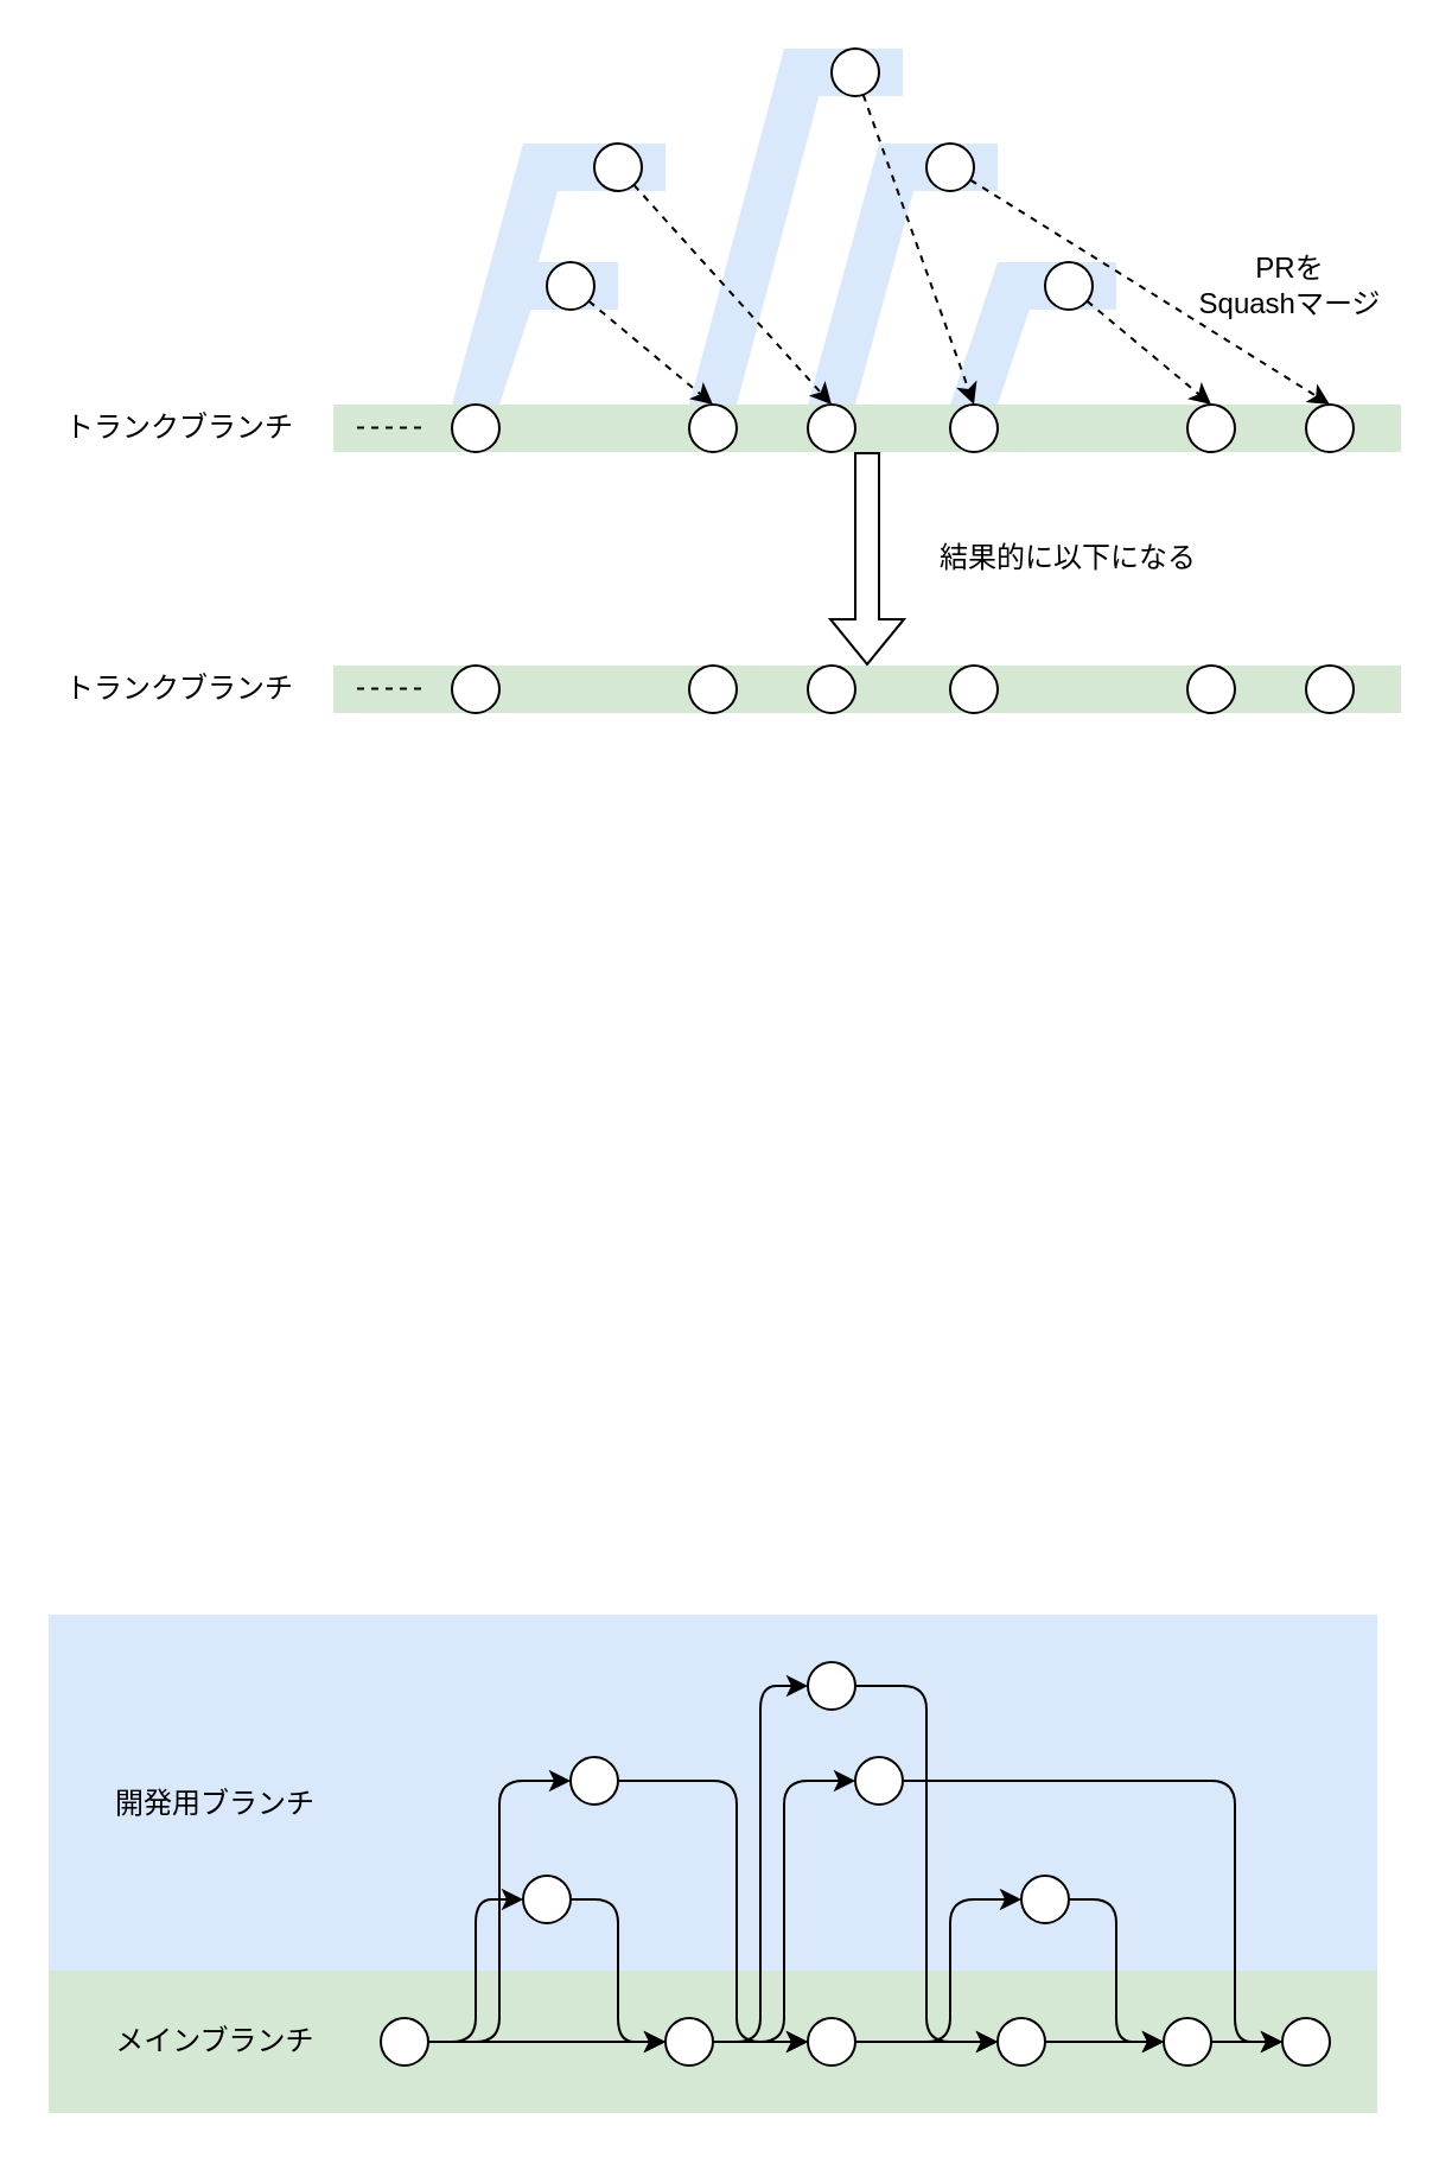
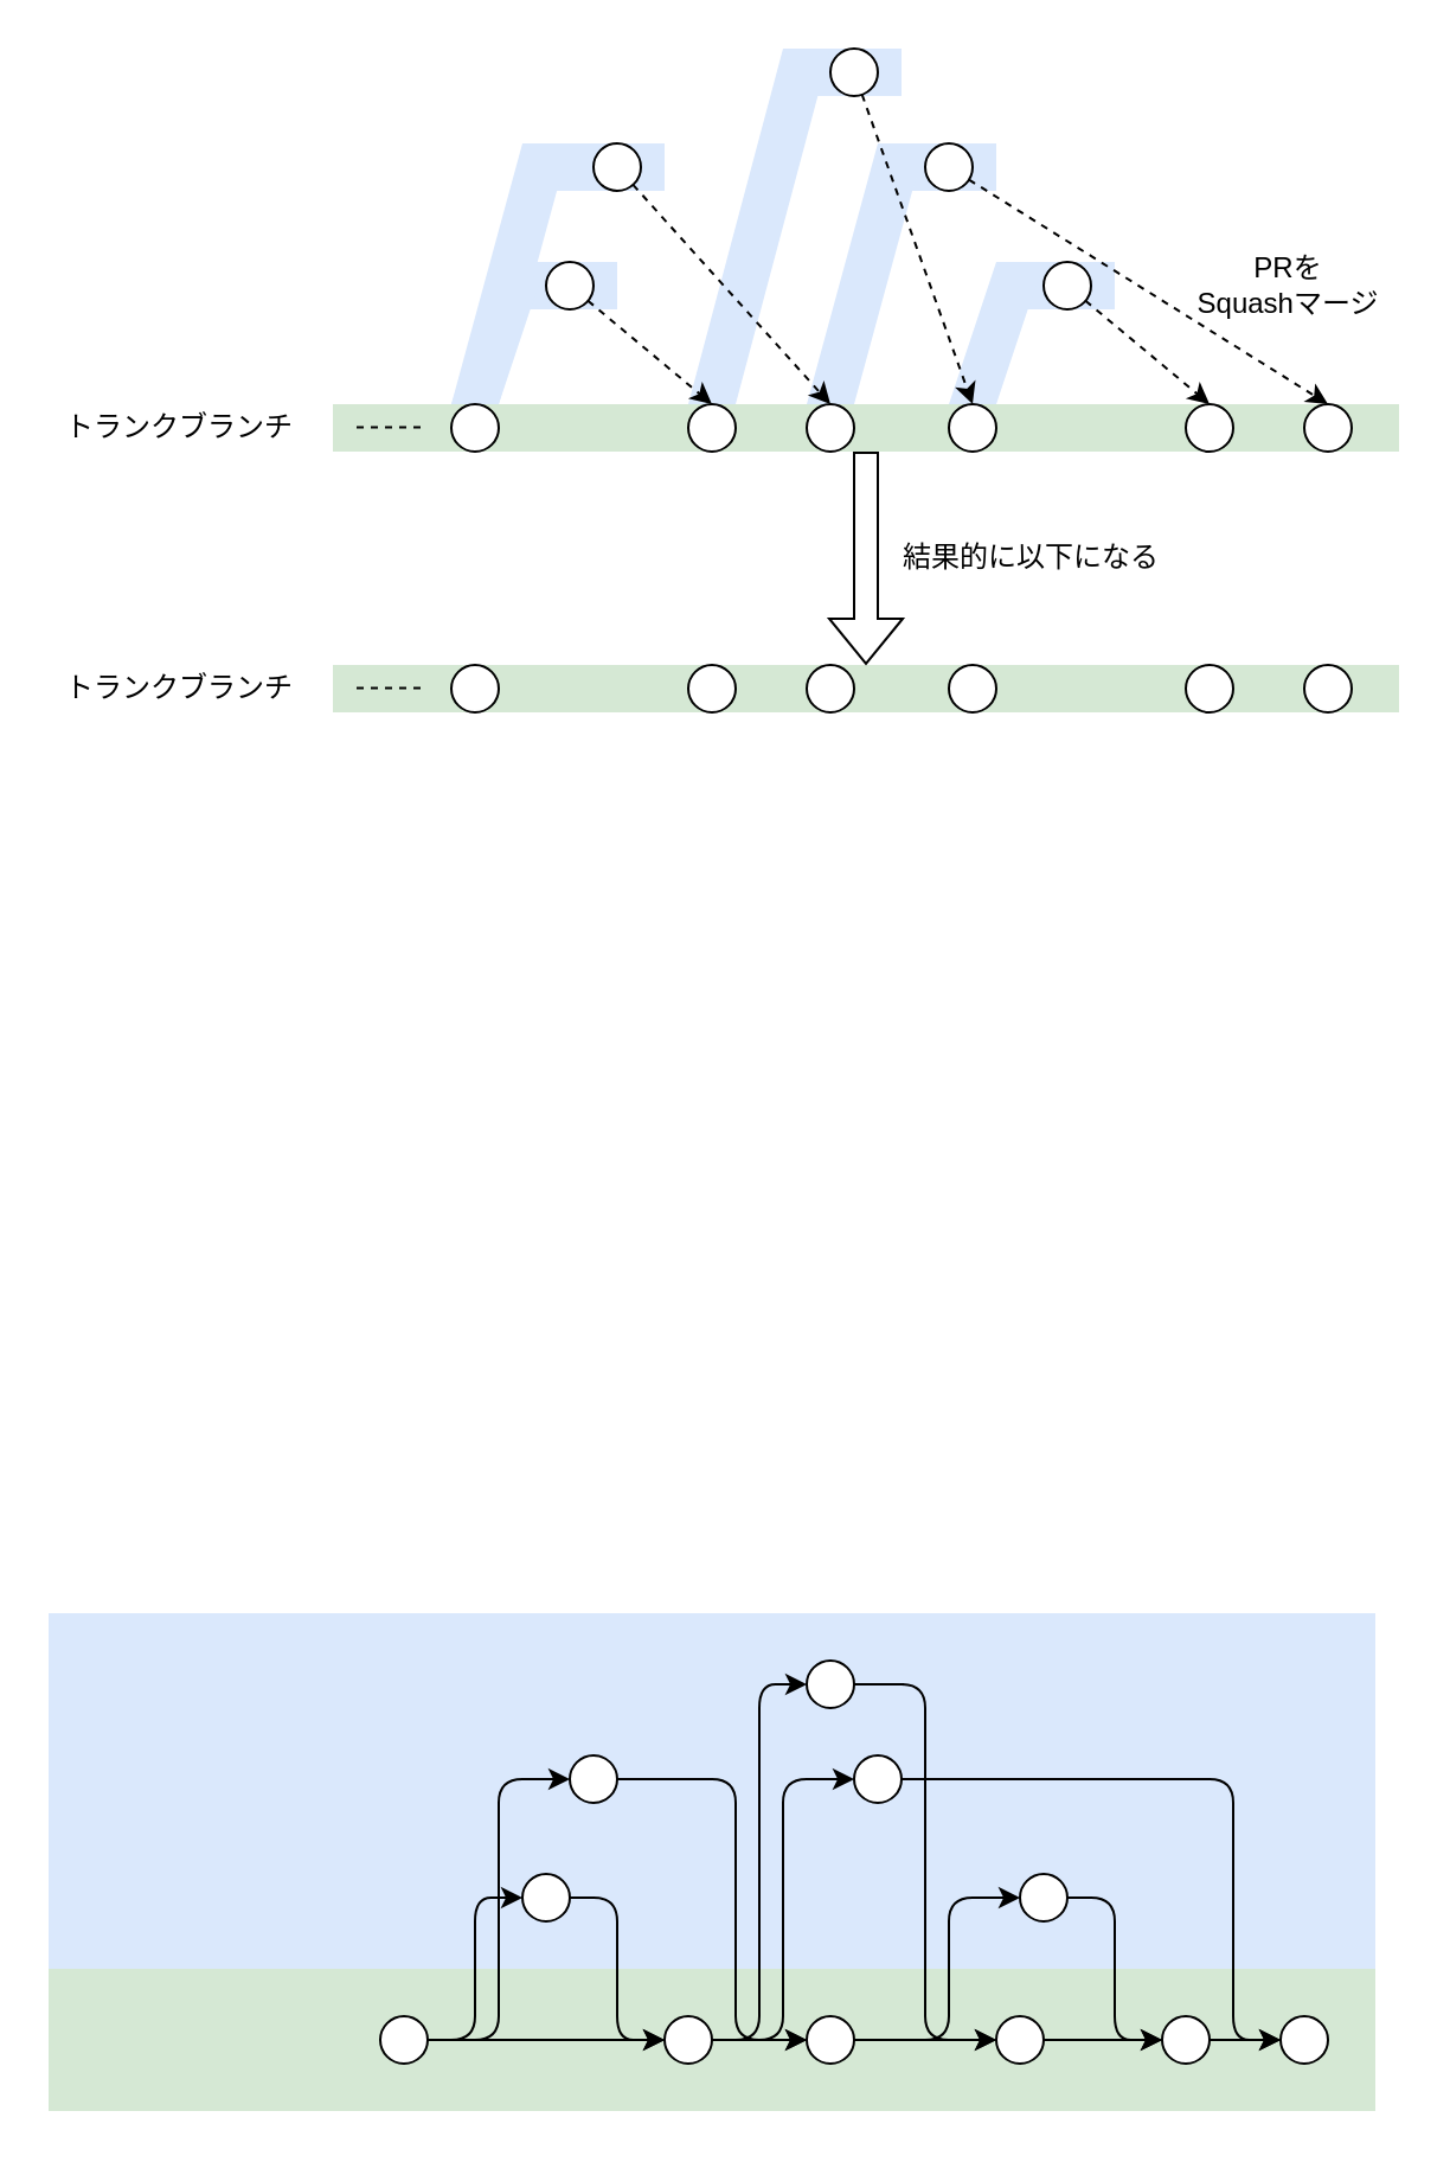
  <mxCell id="0" />
  <mxCell id="1" parent="0" />
  <mxCell id="2" value="" style="rounded=0;whiteSpace=wrap;html=1;fillColor=#d5e8d4;strokeColor=none;" parent="1" vertex="1"><mxGeometry x="140" y="170" width="450" height="20" as="geometry" /></mxCell>
  <mxCell id="3" value="" style="group" vertex="1" connectable="0" parent="1"><mxGeometry x="400" y="110" width="70" height="60" as="geometry" /></mxCell>
  <mxCell id="4" value="" style="rounded=0;whiteSpace=wrap;html=1;fillColor=#dae8fc;strokeColor=none;" vertex="1" parent="3"><mxGeometry x="20" width="50" height="20" as="geometry" /></mxCell>
  <mxCell id="5" value="" style="shape=parallelogram;perimeter=parallelogramPerimeter;whiteSpace=wrap;html=1;fixedSize=1;fillColor=#dae8fc;strokeColor=none;" vertex="1" parent="3"><mxGeometry width="40" height="60" as="geometry" /></mxCell>
  <mxCell id="6" value="" style="group" vertex="1" connectable="0" parent="1"><mxGeometry x="340" y="60" width="80" height="110" as="geometry" /></mxCell>
  <mxCell id="7" value="" style="rounded=0;whiteSpace=wrap;html=1;fillColor=#dae8fc;strokeColor=none;" vertex="1" parent="6"><mxGeometry x="30" width="50" height="20" as="geometry" /></mxCell>
  <mxCell id="8" value="" style="shape=parallelogram;perimeter=parallelogramPerimeter;whiteSpace=wrap;html=1;fixedSize=1;fillColor=#dae8fc;strokeColor=none;size=30;" vertex="1" parent="6"><mxGeometry width="50" height="110" as="geometry" /></mxCell>
  <mxCell id="9" value="" style="group" vertex="1" connectable="0" parent="1"><mxGeometry x="290" y="20" width="90" height="150" as="geometry" /></mxCell>
  <mxCell id="10" value="" style="rounded=0;whiteSpace=wrap;html=1;fillColor=#dae8fc;strokeColor=none;" vertex="1" parent="9"><mxGeometry x="40" width="50" height="20" as="geometry" /></mxCell>
  <mxCell id="11" value="" style="shape=parallelogram;perimeter=parallelogramPerimeter;whiteSpace=wrap;html=1;fixedSize=1;fillColor=#dae8fc;strokeColor=none;size=40;" vertex="1" parent="9"><mxGeometry width="60" height="150" as="geometry" /></mxCell>
  <mxCell id="12" value="" style="group" vertex="1" connectable="0" parent="1"><mxGeometry x="190" y="110" width="70" height="60" as="geometry" /></mxCell>
  <mxCell id="13" value="" style="rounded=0;whiteSpace=wrap;html=1;fillColor=#dae8fc;strokeColor=none;" parent="12" vertex="1"><mxGeometry x="20" width="50" height="20" as="geometry" /></mxCell>
  <mxCell id="14" value="" style="shape=parallelogram;perimeter=parallelogramPerimeter;whiteSpace=wrap;html=1;fixedSize=1;fillColor=#dae8fc;strokeColor=none;" vertex="1" parent="12"><mxGeometry width="40" height="60" as="geometry" /></mxCell>
  <mxCell id="15" value="" style="group" vertex="1" connectable="0" parent="1"><mxGeometry x="190" y="60" width="90" height="110" as="geometry" /></mxCell>
  <mxCell id="16" value="" style="rounded=0;whiteSpace=wrap;html=1;fillColor=#dae8fc;strokeColor=none;" vertex="1" parent="15"><mxGeometry x="40" width="50" height="20" as="geometry" /></mxCell>
  <mxCell id="17" value="" style="shape=parallelogram;perimeter=parallelogramPerimeter;whiteSpace=wrap;html=1;fixedSize=1;fillColor=#dae8fc;strokeColor=none;size=30;" vertex="1" parent="15"><mxGeometry width="50" height="110" as="geometry" /></mxCell>
  <mxCell id="18" value="" style="ellipse;whiteSpace=wrap;html=1;aspect=fixed;" parent="1" vertex="1"><mxGeometry x="190" y="170" width="20" height="20" as="geometry" /></mxCell>
  <mxCell id="19" style="rounded=0;orthogonalLoop=1;jettySize=auto;html=1;entryX=0.5;entryY=0;entryDx=0;entryDy=0;dashed=1;" parent="1" source="20" target="21" edge="1"><mxGeometry relative="1" as="geometry" /></mxCell>
  <mxCell id="20" value="" style="ellipse;whiteSpace=wrap;html=1;aspect=fixed;" parent="1" vertex="1"><mxGeometry x="230" y="110" width="20" height="20" as="geometry" /></mxCell>
  <mxCell id="21" value="" style="ellipse;whiteSpace=wrap;html=1;aspect=fixed;" parent="1" vertex="1"><mxGeometry x="290" y="170" width="20" height="20" as="geometry" /></mxCell>
  <mxCell id="22" value="" style="ellipse;whiteSpace=wrap;html=1;aspect=fixed;" parent="1" vertex="1"><mxGeometry x="400" y="170" width="20" height="20" as="geometry" /></mxCell>
  <mxCell id="23" value="" style="ellipse;whiteSpace=wrap;html=1;aspect=fixed;" parent="1" vertex="1"><mxGeometry x="500" y="170" width="20" height="20" as="geometry" /></mxCell>
  <mxCell id="24" style="rounded=1;orthogonalLoop=1;jettySize=auto;html=1;entryX=0.5;entryY=0;entryDx=0;entryDy=0;dashed=1;" parent="1" source="25" target="29" edge="1"><mxGeometry relative="1" as="geometry" /></mxCell>
  <mxCell id="25" value="" style="ellipse;whiteSpace=wrap;html=1;aspect=fixed;" parent="1" vertex="1"><mxGeometry x="250" y="60" width="20" height="20" as="geometry" /></mxCell>
  <mxCell id="26" value="" style="ellipse;whiteSpace=wrap;html=1;aspect=fixed;" parent="1" vertex="1"><mxGeometry x="350" y="20" width="20" height="20" as="geometry" /></mxCell>
  <mxCell id="27" style="rounded=1;orthogonalLoop=1;jettySize=auto;html=1;entryX=0.5;entryY=0;entryDx=0;entryDy=0;dashed=1;" parent="1" source="28" target="23" edge="1"><mxGeometry relative="1" as="geometry" /></mxCell>
  <mxCell id="28" value="" style="ellipse;whiteSpace=wrap;html=1;aspect=fixed;" parent="1" vertex="1"><mxGeometry x="440" y="110" width="20" height="20" as="geometry" /></mxCell>
  <mxCell id="29" value="" style="ellipse;whiteSpace=wrap;html=1;aspect=fixed;" parent="1" vertex="1"><mxGeometry x="340" y="170" width="20" height="20" as="geometry" /></mxCell>
  <mxCell id="30" style="rounded=1;orthogonalLoop=1;jettySize=auto;html=1;entryX=0.5;entryY=0;entryDx=0;entryDy=0;dashed=1;" parent="1" source="31" target="32" edge="1"><mxGeometry relative="1" as="geometry" /></mxCell>
  <mxCell id="31" value="" style="ellipse;whiteSpace=wrap;html=1;aspect=fixed;" parent="1" vertex="1"><mxGeometry x="390" y="60" width="20" height="20" as="geometry" /></mxCell>
  <mxCell id="32" value="" style="ellipse;whiteSpace=wrap;html=1;aspect=fixed;" parent="1" vertex="1"><mxGeometry x="550" y="170" width="20" height="20" as="geometry" /></mxCell>
  <mxCell id="33" value="" style="rounded=0;whiteSpace=wrap;html=1;fillColor=#dae8fc;strokeColor=none;" parent="1" vertex="1"><mxGeometry y="680" width="560" height="150" as="geometry" x="20" /></mxCell>
  <mxCell id="34" value="" style="rounded=0;whiteSpace=wrap;html=1;fillColor=#d5e8d4;strokeColor=none;" parent="1" vertex="1"><mxGeometry y="830" width="560" height="60" as="geometry" x="20" /></mxCell>
  <mxCell id="35" style="edgeStyle=orthogonalEdgeStyle;rounded=0;orthogonalLoop=1;jettySize=auto;html=1;entryX=0;entryY=0.5;entryDx=0;entryDy=0;" parent="1" source="38" target="44" edge="1"><mxGeometry relative="1" as="geometry" /></mxCell>
  <mxCell id="36" style="edgeStyle=orthogonalEdgeStyle;rounded=1;orthogonalLoop=1;jettySize=auto;html=1;entryX=0;entryY=0.5;entryDx=0;entryDy=0;curved=0;" parent="1" source="38" target="40" edge="1"><mxGeometry relative="1" as="geometry" /></mxCell>
  <mxCell id="37" style="edgeStyle=orthogonalEdgeStyle;rounded=1;orthogonalLoop=1;jettySize=auto;html=1;entryX=0;entryY=0.5;entryDx=0;entryDy=0;curved=0;" parent="1" source="38" target="50" edge="1"><mxGeometry relative="1" as="geometry" /></mxCell>
  <mxCell id="38" value="" style="ellipse;whiteSpace=wrap;html=1;aspect=fixed;" parent="1" vertex="1"><mxGeometry x="160" y="850" width="20" height="20" as="geometry" /></mxCell>
  <mxCell id="39" style="edgeStyle=orthogonalEdgeStyle;rounded=1;orthogonalLoop=1;jettySize=auto;html=1;entryX=0;entryY=0.5;entryDx=0;entryDy=0;curved=0;" parent="1" source="40" target="44" edge="1"><mxGeometry relative="1" as="geometry" /></mxCell>
  <mxCell id="40" value="" style="ellipse;whiteSpace=wrap;html=1;aspect=fixed;" parent="1" vertex="1"><mxGeometry x="220" y="790" width="20" height="20" as="geometry" /></mxCell>
  <mxCell id="41" style="edgeStyle=orthogonalEdgeStyle;rounded=1;orthogonalLoop=1;jettySize=auto;html=1;entryX=0;entryY=0.5;entryDx=0;entryDy=0;curved=0;" parent="1" source="44" target="52" edge="1"><mxGeometry relative="1" as="geometry" /></mxCell>
  <mxCell id="42" style="edgeStyle=orthogonalEdgeStyle;rounded=0;orthogonalLoop=1;jettySize=auto;html=1;entryX=0;entryY=0.5;entryDx=0;entryDy=0;" parent="1" source="44" target="57" edge="1"><mxGeometry relative="1" as="geometry" /></mxCell>
  <mxCell id="43" style="edgeStyle=orthogonalEdgeStyle;rounded=1;orthogonalLoop=1;jettySize=auto;html=1;entryX=0;entryY=0.5;entryDx=0;entryDy=0;curved=0;" parent="1" source="44" target="59" edge="1"><mxGeometry relative="1" as="geometry" /></mxCell>
  <mxCell id="44" value="" style="ellipse;whiteSpace=wrap;html=1;aspect=fixed;" parent="1" vertex="1"><mxGeometry x="280" y="850" width="20" height="20" as="geometry" /></mxCell>
  <mxCell id="45" style="edgeStyle=orthogonalEdgeStyle;rounded=0;orthogonalLoop=1;jettySize=auto;html=1;" parent="1" source="46" target="48" edge="1"><mxGeometry relative="1" as="geometry" /></mxCell>
  <mxCell id="46" value="" style="ellipse;whiteSpace=wrap;html=1;aspect=fixed;" parent="1" vertex="1"><mxGeometry x="420" y="850" width="20" height="20" as="geometry" /></mxCell>
  <mxCell id="47" style="edgeStyle=orthogonalEdgeStyle;rounded=0;orthogonalLoop=1;jettySize=auto;html=1;" parent="1" source="48" target="60" edge="1"><mxGeometry relative="1" as="geometry" /></mxCell>
  <mxCell id="48" value="" style="ellipse;whiteSpace=wrap;html=1;aspect=fixed;" parent="1" vertex="1"><mxGeometry x="490" y="850" width="20" height="20" as="geometry" /></mxCell>
  <mxCell id="49" style="edgeStyle=orthogonalEdgeStyle;rounded=1;orthogonalLoop=1;jettySize=auto;html=1;entryX=0;entryY=0.5;entryDx=0;entryDy=0;curved=0;" parent="1" source="50" target="57" edge="1"><mxGeometry relative="1" as="geometry"><Array as="points"><mxPoint x="310" y="750" /><mxPoint x="310" y="860" /></Array></mxGeometry></mxCell>
  <mxCell id="50" value="" style="ellipse;whiteSpace=wrap;html=1;aspect=fixed;" parent="1" vertex="1"><mxGeometry x="240" y="740" width="20" height="20" as="geometry" /></mxCell>
  <mxCell id="51" style="edgeStyle=orthogonalEdgeStyle;rounded=1;orthogonalLoop=1;jettySize=auto;html=1;entryX=0;entryY=0.5;entryDx=0;entryDy=0;curved=0;" parent="1" source="52" target="46" edge="1"><mxGeometry relative="1" as="geometry" /></mxCell>
  <mxCell id="52" value="" style="ellipse;whiteSpace=wrap;html=1;aspect=fixed;" parent="1" vertex="1"><mxGeometry x="340" y="700" width="20" height="20" as="geometry" /></mxCell>
  <mxCell id="53" style="edgeStyle=orthogonalEdgeStyle;rounded=1;orthogonalLoop=1;jettySize=auto;html=1;entryX=0;entryY=0.5;entryDx=0;entryDy=0;curved=0;" parent="1" source="54" target="48" edge="1"><mxGeometry relative="1" as="geometry" /></mxCell>
  <mxCell id="54" value="" style="ellipse;whiteSpace=wrap;html=1;aspect=fixed;" parent="1" vertex="1"><mxGeometry x="430" y="790" width="20" height="20" as="geometry" /></mxCell>
  <mxCell id="55" style="edgeStyle=orthogonalEdgeStyle;rounded=1;orthogonalLoop=1;jettySize=auto;html=1;entryX=0;entryY=0.5;entryDx=0;entryDy=0;curved=0;" parent="1" source="57" target="54" edge="1"><mxGeometry relative="1" as="geometry"><Array as="points"><mxPoint x="400" y="860" /><mxPoint x="400" y="800" /></Array></mxGeometry></mxCell>
  <mxCell id="56" style="edgeStyle=orthogonalEdgeStyle;rounded=0;orthogonalLoop=1;jettySize=auto;html=1;entryX=0;entryY=0.5;entryDx=0;entryDy=0;" parent="1" source="57" target="46" edge="1"><mxGeometry relative="1" as="geometry" /></mxCell>
  <mxCell id="57" value="" style="ellipse;whiteSpace=wrap;html=1;aspect=fixed;" parent="1" vertex="1"><mxGeometry x="340" y="850" width="20" height="20" as="geometry" /></mxCell>
  <mxCell id="58" style="edgeStyle=orthogonalEdgeStyle;rounded=1;orthogonalLoop=1;jettySize=auto;html=1;entryX=0;entryY=0.5;entryDx=0;entryDy=0;curved=0;" parent="1" source="59" target="60" edge="1"><mxGeometry relative="1" as="geometry"><Array as="points"><mxPoint x="520" y="750" /><mxPoint x="520" y="860" /></Array></mxGeometry></mxCell>
  <mxCell id="59" value="" style="ellipse;whiteSpace=wrap;html=1;aspect=fixed;" parent="1" vertex="1"><mxGeometry x="360" y="740" width="20" height="20" as="geometry" /></mxCell>
  <mxCell id="60" value="" style="ellipse;whiteSpace=wrap;html=1;aspect=fixed;" parent="1" vertex="1"><mxGeometry x="540" y="850" width="20" height="20" as="geometry" /></mxCell>
- <mxCell id="61" value="開発用ブランチ" style="text;html=1;strokeColor=none;fillColor=none;align=center;verticalAlign=middle;whiteSpace=wrap;rounded=0;" parent="1" vertex="1"><mxGeometry x="39.5" y="750" width="101" height="20" as="geometry" /></mxCell>
- <mxCell id="62" value="メインブランチ" style="text;html=1;strokeColor=none;fillColor=none;align=center;verticalAlign=middle;whiteSpace=wrap;rounded=0;" parent="1" vertex="1"><mxGeometry x="34.5" y="848.75" width="111" height="22.5" as="geometry" /></mxCell>
  <mxCell id="63" value="" style="rounded=0;whiteSpace=wrap;html=1;fillColor=#d5e8d4;strokeColor=none;" parent="1" vertex="1"><mxGeometry x="140" y="280" width="450" height="20" as="geometry" /></mxCell>
  <mxCell id="64" value="" style="ellipse;whiteSpace=wrap;html=1;aspect=fixed;" parent="1" vertex="1"><mxGeometry x="190" y="280" width="20" height="20" as="geometry" /></mxCell>
  <mxCell id="65" value="" style="ellipse;whiteSpace=wrap;html=1;aspect=fixed;" parent="1" vertex="1"><mxGeometry x="290" y="280" width="20" height="20" as="geometry" /></mxCell>
  <mxCell id="66" value="" style="ellipse;whiteSpace=wrap;html=1;aspect=fixed;" parent="1" vertex="1"><mxGeometry x="400" y="280" width="20" height="20" as="geometry" /></mxCell>
  <mxCell id="67" value="" style="ellipse;whiteSpace=wrap;html=1;aspect=fixed;" parent="1" vertex="1"><mxGeometry x="500" y="280" width="20" height="20" as="geometry" /></mxCell>
  <mxCell id="68" value="" style="ellipse;whiteSpace=wrap;html=1;aspect=fixed;" parent="1" vertex="1"><mxGeometry x="340" y="280" width="20" height="20" as="geometry" /></mxCell>
  <mxCell id="69" value="" style="ellipse;whiteSpace=wrap;html=1;aspect=fixed;" parent="1" vertex="1"><mxGeometry x="550" y="280" width="20" height="20" as="geometry" /></mxCell>
  <mxCell id="70" value="トランクブランチ" style="text;html=1;strokeColor=none;fillColor=none;align=center;verticalAlign=middle;whiteSpace=wrap;rounded=0;" parent="1" vertex="1"><mxGeometry y="278.75" width="111" height="22.5" as="geometry" x="20" /></mxCell>
  <mxCell id="71" value="" style="shape=flexArrow;endArrow=classic;html=1;rounded=0;exitX=0.5;exitY=1;exitDx=0;exitDy=0;" parent="1" source="2" target="63" edge="1"><mxGeometry width="50" height="50" relative="1" as="geometry"><mxPoint x="350" y="561.25" as="sourcePoint" /><mxPoint x="400" y="511.25" as="targetPoint" /></mxGeometry></mxCell>
- <mxCell id="72" value="結果的に以下になる" style="text;html=1;align=center;verticalAlign=middle;whiteSpace=wrap;rounded=0;" parent="1" vertex="1"><mxGeometry x="385" y="220" width="130" height="30" as="geometry" /></mxCell>
+ <mxCell id="72" value="結果的に以下になる" style="text;html=1;align=center;verticalAlign=middle;whiteSpace=wrap;rounded=0;" parent="1" vertex="1"><mxGeometry x="370" y="220" width="130" height="30" as="geometry" /></mxCell>
  <mxCell id="73" value="トランクブランチ" style="text;html=1;strokeColor=none;fillColor=none;align=center;verticalAlign=middle;whiteSpace=wrap;rounded=0;" parent="1" vertex="1"><mxGeometry y="168.75" width="111" height="22.5" as="geometry" x="20" /></mxCell>
  <mxCell id="74" value="PRを&lt;div&gt;Squashマージ&lt;/div&gt;" style="text;html=1;align=center;verticalAlign=middle;whiteSpace=wrap;rounded=0;" parent="1" vertex="1"><mxGeometry x="495.5" y="100" width="94.5" height="40" as="geometry" /></mxCell>
  <mxCell id="75" style="rounded=1;orthogonalLoop=1;jettySize=auto;html=1;entryX=0.5;entryY=0;entryDx=0;entryDy=0;dashed=1;" parent="1" source="26" target="22" edge="1"><mxGeometry relative="1" as="geometry" /></mxCell>
  <mxCell id="76" value="" style="endArrow=none;html=1;rounded=0;dashed=1;" edge="1" parent="1"><mxGeometry width="50" height="50" relative="1" as="geometry"><mxPoint x="150" y="179.81" as="sourcePoint" /><mxPoint x="180" y="179.81" as="targetPoint" /></mxGeometry></mxCell>
  <mxCell id="77" value="" style="endArrow=none;html=1;rounded=0;dashed=1;" edge="1" parent="1"><mxGeometry width="50" height="50" relative="1" as="geometry"><mxPoint x="150" y="289.81" as="sourcePoint" /><mxPoint x="180" y="289.81" as="targetPoint" /></mxGeometry></mxCell>
